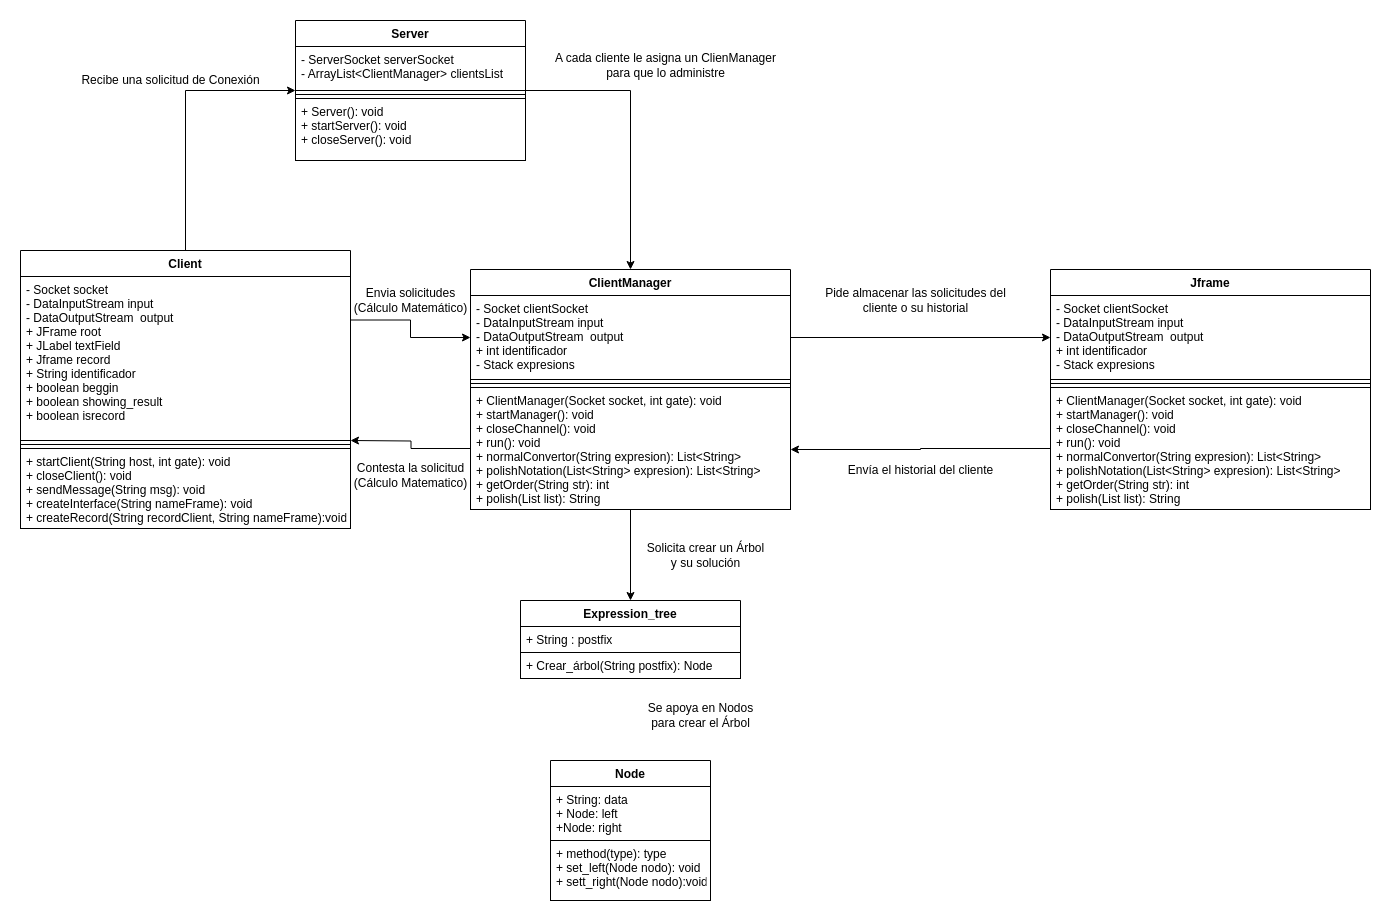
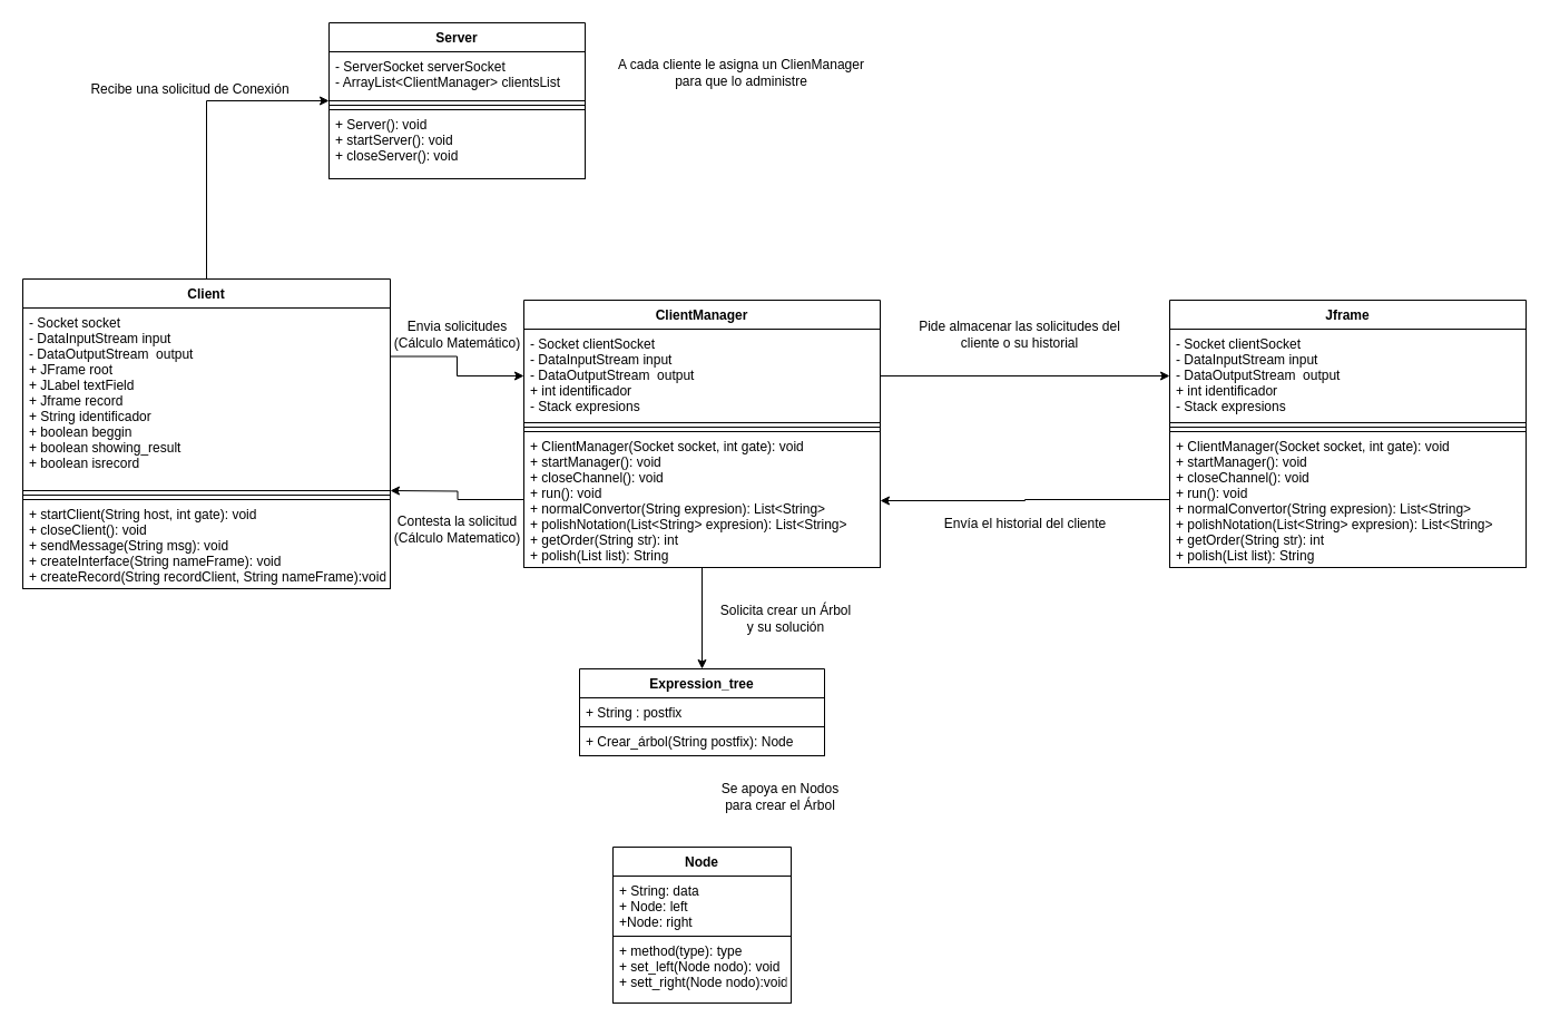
  <mxCell id="0" />
  <mxCell id="1" parent="0" />
- <mxCell id="2" style="edgeStyle=orthogonalEdgeStyle;rounded=0;orthogonalLoop=1;jettySize=auto;html=1;exitX=1;exitY=0.5;exitDx=0;exitDy=0;entryX=0.5;entryY=0;entryDx=0;entryDy=0;" edge="1" parent="1" source="3" target="20"><mxGeometry relative="1" as="geometry" /></mxCell>
  <mxCell id="3" value="Server" style="swimlane;fontStyle=1;align=center;verticalAlign=top;childLayout=stackLayout;horizontal=1;startSize=26;horizontalStack=0;resizeParent=1;resizeParentMax=0;resizeLast=0;collapsible=1;marginBottom=0;fillColor=default;strokeColor=default;fontColor=default;" parent="1" vertex="1"><mxGeometry x="295" y="20" width="230" height="140" as="geometry" /></mxCell>
  <mxCell id="4" value="- ServerSocket serverSocket&#10;- ArrayList&lt;ClientManager&gt; clientsList&#10;&#10;&#10;&#10;&#10;&#10;&#10;" style="text;strokeColor=default;fillColor=default;align=left;verticalAlign=top;spacingLeft=4;spacingRight=4;overflow=hidden;rotatable=0;points=[[0,0.5],[1,0.5]];portConstraint=eastwest;fontColor=default;" parent="3" vertex="1"><mxGeometry y="26" width="230" height="44" as="geometry" /></mxCell>
  <mxCell id="5" value="" style="line;strokeWidth=1;fillColor=default;align=left;verticalAlign=middle;spacingTop=-1;spacingLeft=3;spacingRight=3;rotatable=0;labelPosition=right;points=[];portConstraint=eastwest;strokeColor=default;fontColor=default;" parent="3" vertex="1"><mxGeometry y="70" width="230" height="8" as="geometry" /></mxCell>
  <mxCell id="6" value="+ Server(): void&#10;+ startServer(): void&#10;+ closeServer(): void" style="text;strokeColor=default;fillColor=default;align=left;verticalAlign=top;spacingLeft=4;spacingRight=4;overflow=hidden;rotatable=0;points=[[0,0.5],[1,0.5]];portConstraint=eastwest;fontColor=default;" parent="3" vertex="1"><mxGeometry y="78" width="230" height="62" as="geometry" /></mxCell>
  <mxCell id="7" value="Expression_tree" style="swimlane;fontStyle=1;align=center;verticalAlign=top;childLayout=stackLayout;horizontal=1;startSize=26;horizontalStack=0;resizeParent=1;resizeParentMax=0;resizeLast=0;collapsible=1;marginBottom=0;fontColor=default;strokeColor=default;fillColor=default;" parent="1" vertex="1"><mxGeometry x="520" y="600" width="220" height="78" as="geometry" /></mxCell>
  <mxCell id="8" value="+ String : postfix  &#10;" style="text;strokeColor=default;fillColor=default;align=left;verticalAlign=top;spacingLeft=4;spacingRight=4;overflow=hidden;rotatable=0;points=[[0,0.5],[1,0.5]];portConstraint=eastwest;fontColor=default;" parent="7" vertex="1"><mxGeometry y="26" width="220" height="26" as="geometry" /></mxCell>
  <mxCell id="9" value="+ Crear_árbol(String postfix): Node" style="text;strokeColor=default;fillColor=default;align=left;verticalAlign=top;spacingLeft=4;spacingRight=4;overflow=hidden;rotatable=0;points=[[0,0.5],[1,0.5]];portConstraint=eastwest;fontColor=default;" parent="7" vertex="1"><mxGeometry y="52" width="220" height="26" as="geometry" /></mxCell>
  <mxCell id="10" value="Node" style="swimlane;fontStyle=1;align=center;verticalAlign=top;childLayout=stackLayout;horizontal=1;startSize=26;horizontalStack=0;resizeParent=1;resizeParentMax=0;resizeLast=0;collapsible=1;marginBottom=0;labelBackgroundColor=default;fontColor=default;strokeColor=default;fillColor=default;" parent="1" vertex="1"><mxGeometry x="550" y="760" width="160" height="140" as="geometry" /></mxCell>
  <mxCell id="11" value="+ String: data&#10;+ Node: left&#10;+Node: right" style="text;strokeColor=default;fillColor=default;align=left;verticalAlign=top;spacingLeft=4;spacingRight=4;overflow=hidden;rotatable=0;points=[[0,0.5],[1,0.5]];portConstraint=eastwest;labelBackgroundColor=default;fontColor=default;" parent="10" vertex="1"><mxGeometry y="26" width="160" height="54" as="geometry" /></mxCell>
  <mxCell id="12" value="+ method(type): type&#10;+ set_left(Node nodo): void&#10;+ sett_right(Node nodo):void" style="text;strokeColor=default;fillColor=default;align=left;verticalAlign=top;spacingLeft=4;spacingRight=4;overflow=hidden;rotatable=0;points=[[0,0.5],[1,0.5]];portConstraint=eastwest;labelBackgroundColor=default;fontColor=default;" parent="10" vertex="1"><mxGeometry y="80" width="160" height="60" as="geometry" /></mxCell>
  <mxCell id="13" style="edgeStyle=orthogonalEdgeStyle;rounded=0;orthogonalLoop=1;jettySize=auto;html=1;exitX=0.5;exitY=0;exitDx=0;exitDy=0;entryX=0;entryY=0.5;entryDx=0;entryDy=0;" edge="1" parent="1" source="15" target="3"><mxGeometry relative="1" as="geometry" /></mxCell>
  <mxCell id="14" style="edgeStyle=orthogonalEdgeStyle;rounded=0;orthogonalLoop=1;jettySize=auto;html=1;exitX=1;exitY=0.25;exitDx=0;exitDy=0;entryX=0;entryY=0.5;entryDx=0;entryDy=0;" edge="1" parent="1" source="15" target="21"><mxGeometry relative="1" as="geometry" /></mxCell>
  <mxCell id="15" value="Client" style="swimlane;fontStyle=1;align=center;verticalAlign=top;childLayout=stackLayout;horizontal=1;startSize=26;horizontalStack=0;resizeParent=1;resizeParentMax=0;resizeLast=0;collapsible=1;marginBottom=0;fillColor=default;strokeColor=default;fontColor=default;" vertex="1" parent="1"><mxGeometry x="20" y="250" width="330" height="278" as="geometry" /></mxCell>
  <mxCell id="16" value="- Socket socket&#10;- DataInputStream input&#10;- DataOutputStream  output&#10;+ JFrame root&#10;+ JLabel textField&#10;+ Jframe record&#10;+ String identificador&#10;+ boolean beggin&#10;+ boolean showing_result&#10;+ boolean isrecord&#10;&#10;&#10;&#10;&#10;&#10;&#10;&#10;&#10;&#10;" style="text;strokeColor=default;fillColor=default;align=left;verticalAlign=top;spacingLeft=4;spacingRight=4;overflow=hidden;rotatable=0;points=[[0,0.5],[1,0.5]];portConstraint=eastwest;fontColor=default;" vertex="1" parent="15"><mxGeometry y="26" width="330" height="164" as="geometry" /></mxCell>
  <mxCell id="17" value="" style="line;strokeWidth=1;fillColor=default;align=left;verticalAlign=middle;spacingTop=-1;spacingLeft=3;spacingRight=3;rotatable=0;labelPosition=right;points=[];portConstraint=eastwest;strokeColor=default;fontColor=default;" vertex="1" parent="15"><mxGeometry y="190" width="330" height="8" as="geometry" /></mxCell>
  <mxCell id="18" value="+ startClient(String host, int gate): void&#10;+ closeClient(): void&#10;+ sendMessage(String msg): void&#10;+ createInterface(String nameFrame): void&#10;+ createRecord(String recordClient, String nameFrame):void&#10;" style="text;strokeColor=default;fillColor=default;align=left;verticalAlign=top;spacingLeft=4;spacingRight=4;overflow=hidden;rotatable=0;points=[[0,0.5],[1,0.5]];portConstraint=eastwest;fontColor=default;" vertex="1" parent="15"><mxGeometry y="198" width="330" height="80" as="geometry" /></mxCell>
  <mxCell id="19" style="edgeStyle=orthogonalEdgeStyle;rounded=0;orthogonalLoop=1;jettySize=auto;html=1;exitX=0.5;exitY=1;exitDx=0;exitDy=0;entryX=0.5;entryY=0;entryDx=0;entryDy=0;" edge="1" parent="1" source="20" target="7"><mxGeometry relative="1" as="geometry" /></mxCell>
  <mxCell id="20" value="ClientManager" style="swimlane;fontStyle=1;align=center;verticalAlign=top;childLayout=stackLayout;horizontal=1;startSize=26;horizontalStack=0;resizeParent=1;resizeParentMax=0;resizeLast=0;collapsible=1;marginBottom=0;fillColor=default;strokeColor=default;fontColor=default;" vertex="1" parent="1"><mxGeometry x="470" y="269" width="320" height="240" as="geometry" /></mxCell>
  <mxCell id="21" value="- Socket clientSocket&#10;- DataInputStream input&#10;- DataOutputStream  output&#10;+ int identificador&#10;- Stack expresions&#10;&#10;&#10;&#10;&#10;&#10;&#10;&#10;&#10;&#10;" style="text;strokeColor=default;fillColor=default;align=left;verticalAlign=top;spacingLeft=4;spacingRight=4;overflow=hidden;rotatable=0;points=[[0,0.5],[1,0.5]];portConstraint=eastwest;fontColor=default;" vertex="1" parent="20"><mxGeometry y="26" width="320" height="84" as="geometry" /></mxCell>
  <mxCell id="22" value="" style="line;strokeWidth=1;fillColor=default;align=left;verticalAlign=middle;spacingTop=-1;spacingLeft=3;spacingRight=3;rotatable=0;labelPosition=right;points=[];portConstraint=eastwest;strokeColor=default;fontColor=default;" vertex="1" parent="20"><mxGeometry y="110" width="320" height="8" as="geometry" /></mxCell>
  <mxCell id="23" value="+ ClientManager(Socket socket, int gate): void&#10;+ startManager(): void&#10;+ closeChannel(): void&#10;+ run(): void&#10;+ normalConvertor(String expresion): List&lt;String&gt;&#10;+ polishNotation(List&lt;String&gt; expresion): List&lt;String&gt;&#10;+ getOrder(String str): int&#10;+ polish(List list): String&#10;&#10;" style="text;strokeColor=default;fillColor=default;align=left;verticalAlign=top;spacingLeft=4;spacingRight=4;overflow=hidden;rotatable=0;points=[[0,0.5],[1,0.5]];portConstraint=eastwest;fontColor=default;" vertex="1" parent="20"><mxGeometry y="118" width="320" height="122" as="geometry" /></mxCell>
  <mxCell id="24" value="Recibe una solicitud de Conexión" style="text;html=1;align=center;verticalAlign=middle;resizable=0;points=[];autosize=1;strokeColor=none;fillColor=none;" vertex="1" parent="1"><mxGeometry x="75" y="70" width="190" height="20" as="geometry" /></mxCell>
  <mxCell id="25" value="&lt;div&gt;A cada cliente le asigna un ClienManager &lt;br&gt;&lt;/div&gt;&lt;div&gt;para que lo administre&lt;/div&gt;" style="text;html=1;align=center;verticalAlign=middle;resizable=0;points=[];autosize=1;strokeColor=none;fillColor=none;" vertex="1" parent="1"><mxGeometry x="550" y="50" width="230" height="30" as="geometry" /></mxCell>
  <mxCell id="26" value="&lt;div&gt;Envia solicitudes&lt;/div&gt;&lt;div&gt;(Cálculo Matemático)&lt;br&gt;&lt;/div&gt;" style="text;html=1;align=center;verticalAlign=middle;resizable=0;points=[];autosize=1;strokeColor=none;fillColor=none;" vertex="1" parent="1"><mxGeometry x="345" y="285" width="130" height="30" as="geometry" /></mxCell>
  <mxCell id="27" style="edgeStyle=orthogonalEdgeStyle;rounded=0;orthogonalLoop=1;jettySize=auto;html=1;exitX=0;exitY=0.5;exitDx=0;exitDy=0;" edge="1" parent="1" source="23"><mxGeometry relative="1" as="geometry"><mxPoint x="350" y="440" as="targetPoint" /></mxGeometry></mxCell>
  <mxCell id="28" value="&lt;div&gt;Contesta la solicitud&lt;/div&gt;&lt;div&gt;(Cálculo Matematico)&lt;br&gt;&lt;/div&gt;" style="text;html=1;align=center;verticalAlign=middle;resizable=0;points=[];autosize=1;strokeColor=none;fillColor=none;" vertex="1" parent="1"><mxGeometry x="345" y="460" width="130" height="30" as="geometry" /></mxCell>
  <mxCell id="29" value="&lt;div&gt;Solicita crear un Árbol&lt;/div&gt;&lt;div&gt;y su solución&lt;br&gt;&lt;/div&gt;" style="text;html=1;align=center;verticalAlign=middle;resizable=0;points=[];autosize=1;strokeColor=none;fillColor=none;" vertex="1" parent="1"><mxGeometry x="640" y="540" width="130" height="30" as="geometry" /></mxCell>
  <mxCell id="30" value="&lt;div&gt;Se apoya en Nodos&lt;/div&gt;&lt;div&gt;para crear el Árbol&lt;br&gt;&lt;/div&gt;" style="text;html=1;align=center;verticalAlign=middle;resizable=0;points=[];autosize=1;strokeColor=none;fillColor=none;" vertex="1" parent="1"><mxGeometry x="640" y="700" width="120" height="30" as="geometry" /></mxCell>
  <mxCell id="31" value="Jframe" style="swimlane;fontStyle=1;align=center;verticalAlign=top;childLayout=stackLayout;horizontal=1;startSize=26;horizontalStack=0;resizeParent=1;resizeParentMax=0;resizeLast=0;collapsible=1;marginBottom=0;fillColor=default;strokeColor=default;fontColor=default;" vertex="1" parent="1"><mxGeometry x="1050" y="269" width="320" height="240" as="geometry" /></mxCell>
  <mxCell id="32" value="- Socket clientSocket&#10;- DataInputStream input&#10;- DataOutputStream  output&#10;+ int identificador&#10;- Stack expresions&#10;&#10;&#10;&#10;&#10;&#10;&#10;&#10;&#10;&#10;" style="text;strokeColor=default;fillColor=default;align=left;verticalAlign=top;spacingLeft=4;spacingRight=4;overflow=hidden;rotatable=0;points=[[0,0.5],[1,0.5]];portConstraint=eastwest;fontColor=default;" vertex="1" parent="31"><mxGeometry y="26" width="320" height="84" as="geometry" /></mxCell>
  <mxCell id="33" value="" style="line;strokeWidth=1;fillColor=default;align=left;verticalAlign=middle;spacingTop=-1;spacingLeft=3;spacingRight=3;rotatable=0;labelPosition=right;points=[];portConstraint=eastwest;strokeColor=default;fontColor=default;" vertex="1" parent="31"><mxGeometry y="110" width="320" height="8" as="geometry" /></mxCell>
  <mxCell id="34" value="+ ClientManager(Socket socket, int gate): void&#10;+ startManager(): void&#10;+ closeChannel(): void&#10;+ run(): void&#10;+ normalConvertor(String expresion): List&lt;String&gt;&#10;+ polishNotation(List&lt;String&gt; expresion): List&lt;String&gt;&#10;+ getOrder(String str): int&#10;+ polish(List list): String&#10;&#10;" style="text;strokeColor=default;fillColor=default;align=left;verticalAlign=top;spacingLeft=4;spacingRight=4;overflow=hidden;rotatable=0;points=[[0,0.5],[1,0.5]];portConstraint=eastwest;fontColor=default;" vertex="1" parent="31"><mxGeometry y="118" width="320" height="122" as="geometry" /></mxCell>
  <mxCell id="35" style="edgeStyle=orthogonalEdgeStyle;rounded=0;orthogonalLoop=1;jettySize=auto;html=1;exitX=1;exitY=0.5;exitDx=0;exitDy=0;entryX=0;entryY=0.5;entryDx=0;entryDy=0;" edge="1" parent="1" source="21" target="32"><mxGeometry relative="1" as="geometry" /></mxCell>
  <mxCell id="36" value="&lt;div&gt;Pide almacenar las solicitudes del &lt;br&gt;&lt;/div&gt;&lt;div&gt;cliente o su historial&lt;br&gt;&lt;/div&gt;" style="text;html=1;align=center;verticalAlign=middle;resizable=0;points=[];autosize=1;strokeColor=none;fillColor=none;" vertex="1" parent="1"><mxGeometry x="820" y="285" width="190" height="30" as="geometry" /></mxCell>
  <mxCell id="37" style="edgeStyle=orthogonalEdgeStyle;rounded=0;orthogonalLoop=1;jettySize=auto;html=1;exitX=0;exitY=0.5;exitDx=0;exitDy=0;entryX=1;entryY=0.75;entryDx=0;entryDy=0;" edge="1" parent="1" source="34" target="20"><mxGeometry relative="1" as="geometry" /></mxCell>
  <mxCell id="38" value="Envía el historial del cliente" style="text;html=1;align=center;verticalAlign=middle;resizable=0;points=[];autosize=1;strokeColor=none;fillColor=none;" vertex="1" parent="1"><mxGeometry x="840" y="460" width="160" height="20" as="geometry" /></mxCell>
